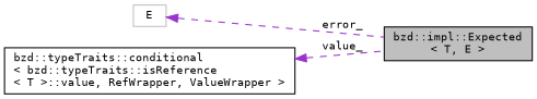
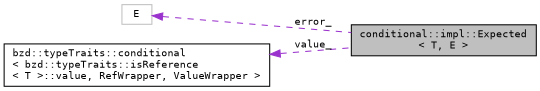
  digraph {
    rankdir=LR
    fontname="DejaVu Sans Mono"
    node [color=black fillcolor=white fontname="DejaVu Sans Mono" fontsize=10 shape=record style=filled]
    edge [color=darkorchid3 dir=back fontname="DejaVu Sans Mono" fontsize=10 labelfontname=Helvetica labelfontsize=10 style=dashed]
-   n1 [fillcolor=grey75 fontcolor=black height=0.2 label="bzd::impl::Expected\l\< T, E \>" width=0.4]
+   n1 [fillcolor=grey75 fontcolor=black height=0.2 label="conditional::impl::Expected\l\< T, E \>" width=0.4]
    n2 [color=grey75 height=0.2 label=E width=0.4]
    n3 [height=0.2 label="bzd::typeTraits::conditional\l\< bzd::typeTraits::isReference\l\< T \>::value, RefWrapper, ValueWrapper \>" width=0.4]
    n2 -> n1 [label=" error_"]
    n3 -> n1 [label=" value_"]
  }
